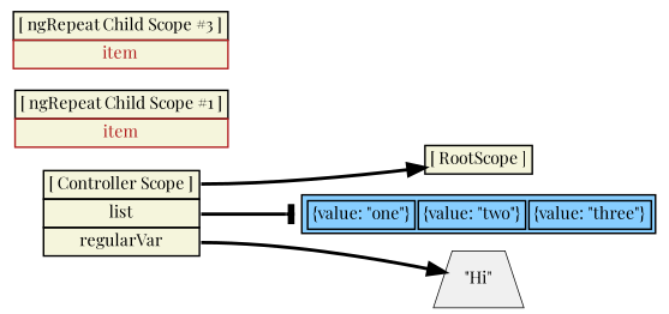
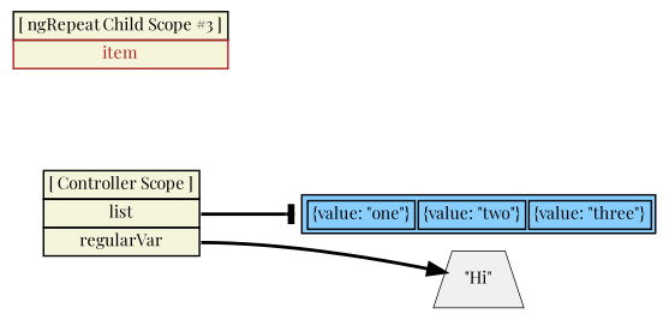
  digraph {
    fontname="Playfair Display"
    nodesep=0.1
    rankdir=LR
    node [fontname="Playfair Display" fontsize=10 margin="0.05, 0.04" penwidth=0.5 shape=plaintext]
    edge [arrowhead=normal fontname="Playfair Display" style=bold]
-   n1 [height=0.2 label=<<table bgcolor="beige" border="0" cellborder="1" cellpadding="2" cellspacing="0">   <tr><td port="proto">[ RootScope ]</td></tr></table>>]
    n2 [height=0.2 label=<<table bgcolor="beige" border="0" cellborder="1" cellpadding="2" cellspacing="0">   <tr><td port="proto">[ Controller Scope ]</td></tr>   <tr><td port="list">list</td></tr>   <tr><td port="regularVar">regularVar</td></tr>   </table>>]
    n3 [height=0.2 label=<<table bgcolor="skyblue1" border="1" cellborder="1" cellpadding="2" cellspacing="2">   <tr><td port="obj1">{value: "one"}</td><td port="obj2">{value: "two"}</td><td port="obj3">{value: "three"}</td></tr></table>>]
    n4 [fillcolor=gray94 height=0.2 label="\"Hi\"" shape=trapezium style=filled]
-   n5 [height=0.2 label=<<table bgcolor="beige" border="0" cellborder="1" cellpadding="2" cellspacing="0">   <tr><td port="proto">[ ngRepeat Child Scope #1 ]</td></tr>   <tr><td port="item" color="firebrick"><font color="firebrick">item</font></td></tr>   </table>>]
    n6 [height=0.2 label=<<table bgcolor="beige" border="0" cellborder="1" cellpadding="2" cellspacing="0">   <tr><td port="proto">[ ngRepeat Child Scope #3 ]</td></tr>   <tr><td port="item" color="firebrick"><font color="firebrick">item</font></td></tr>   </table>>]
-   n2 -> n1 [headport=proto tailport=proto]
    n2 -> n3 [arrowhead=tee tailport=list]
    n2 -> n4 [tailport=regularVar]
  }
